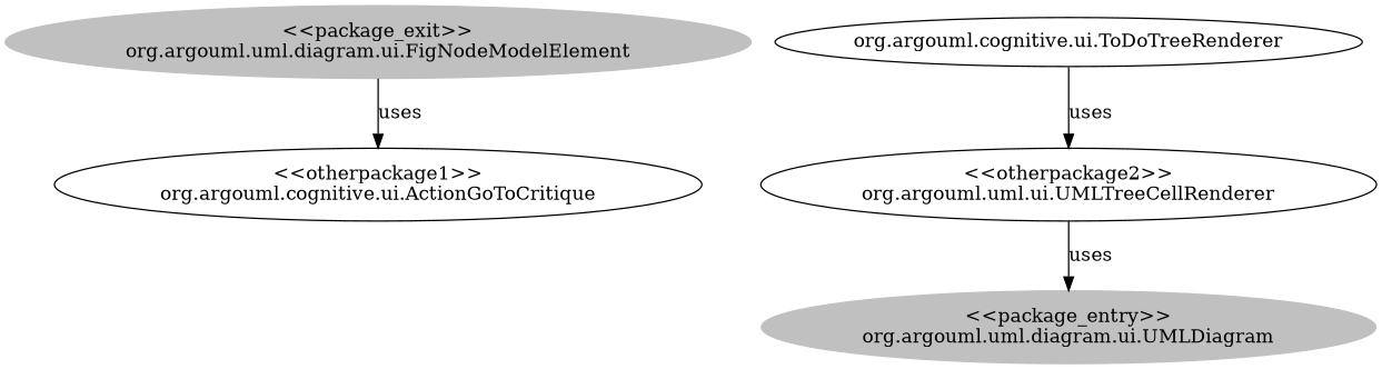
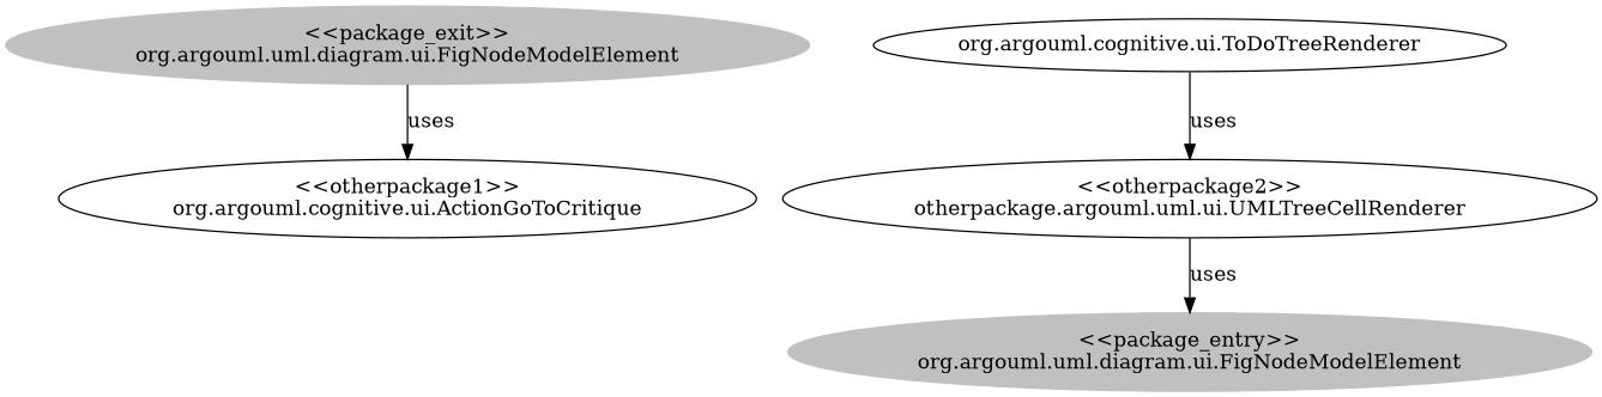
  digraph {
    fontname="DejaVu Serif"
    node [fontname="DejaVu Serif"]
    edge [fontname="DejaVu Serif"]
    n1 [color=grey label="<<package_exit>>\norg.argouml.uml.diagram.ui.FigNodeModelElement" style=filled]
    n2 [label="<<otherpackage1>>\norg.argouml.cognitive.ui.ActionGoToCritique"]
-   n3 [color=grey label="<<package_entry>>\norg.argouml.uml.diagram.ui.UMLDiagram" style=filled]
-   n4 [label="<<otherpackage2>>\norg.argouml.uml.ui.UMLTreeCellRenderer"]
+   n3 [color=grey label="<<package_entry>>\norg.argouml.uml.diagram.ui.FigNodeModelElement" style=filled]
+   n4 [label="<<otherpackage2>>\notherpackage.argouml.uml.ui.UMLTreeCellRenderer"]
    n5 [label="org.argouml.cognitive.ui.ToDoTreeRenderer"]
    n1 -> n2 [label=uses]
    n4 -> n3 [label=uses]
    n5 -> n4 [label=uses]
  }
